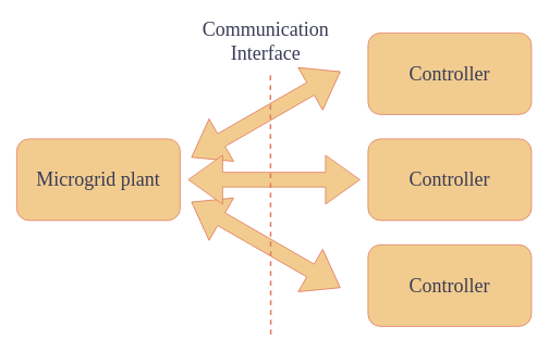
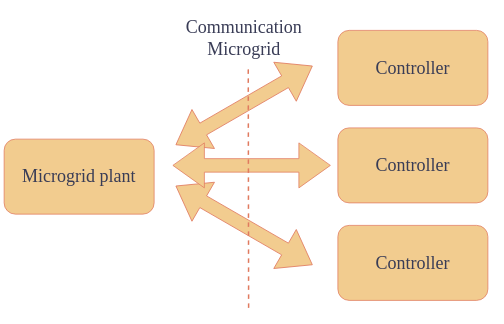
  <mxCell id="0" />
  <mxCell id="1" parent="0" />
- <mxCell id="2" value="&lt;font face=&quot;Times New Roman&quot; style=&quot;font-size: 24px;&quot;&gt;Microgrid plant&lt;/font&gt;" style="rounded=1;whiteSpace=wrap;html=1;labelBackgroundColor=none;fillColor=#F2CC8F;strokeColor=#E07A5F;fontColor=#393C56;" vertex="1" parent="1"><mxGeometry x="20" y="170" width="200" height="100" as="geometry" /></mxCell>
+ <mxCell id="2" value="&lt;font face=&quot;Times New Roman&quot; style=&quot;font-size: 24px;&quot;&gt;Microgrid plant&lt;/font&gt;" style="rounded=1;whiteSpace=wrap;html=1;labelBackgroundColor=none;fillColor=#F2CC8F;strokeColor=#E07A5F;fontColor=#393C56;" vertex="1" parent="1"><mxGeometry x="5" y="185" width="200" height="100" as="geometry" /></mxCell>
  <mxCell id="3" value="&lt;font style=&quot;font-size: 24px;&quot; face=&quot;Times New Roman&quot;&gt;Controller&lt;/font&gt;" style="rounded=1;whiteSpace=wrap;html=1;labelBackgroundColor=none;fillColor=#F2CC8F;strokeColor=#E07A5F;fontColor=#393C56;" vertex="1" parent="1"><mxGeometry x="450" y="40" width="200" height="100" as="geometry" /></mxCell>
  <mxCell id="4" value="" style="shape=doubleArrow;whiteSpace=wrap;html=1;fontFamily=Times New Roman;fontSize=24;labelBackgroundColor=none;fillColor=#F2CC8F;strokeColor=#E07A5F;fontColor=#393C56;rotation=-30;" vertex="1" parent="1"><mxGeometry x="220" y="110" width="210" height="60" as="geometry" /></mxCell>
- <mxCell id="5" value="Communication Interface" style="text;html=1;strokeColor=none;fillColor=none;align=center;verticalAlign=middle;whiteSpace=wrap;rounded=0;fontSize=24;fontFamily=Times New Roman;labelBackgroundColor=none;fontColor=#393C56;" vertex="1" parent="1"><mxGeometry x="230" y="20" width="190" height="60" as="geometry" /></mxCell>
+ <mxCell id="5" value="Communication Microgrid" style="text;html=1;strokeColor=none;fillColor=none;align=center;verticalAlign=middle;whiteSpace=wrap;rounded=0;fontSize=24;fontFamily=Times New Roman;labelBackgroundColor=none;fontColor=#393C56;" vertex="1" parent="1"><mxGeometry x="230" y="20" width="190" height="60" as="geometry" /></mxCell>
  <mxCell id="6" value="&lt;font style=&quot;font-size: 24px;&quot; face=&quot;Times New Roman&quot;&gt;Controller&lt;/font&gt;" style="rounded=1;whiteSpace=wrap;html=1;labelBackgroundColor=none;fillColor=#F2CC8F;strokeColor=#E07A5F;fontColor=#393C56;" vertex="1" parent="1"><mxGeometry x="450" y="170" width="200" height="100" as="geometry" /></mxCell>
  <mxCell id="7" value="&lt;font style=&quot;font-size: 24px;&quot; face=&quot;Times New Roman&quot;&gt;Controller&lt;/font&gt;" style="rounded=1;whiteSpace=wrap;html=1;labelBackgroundColor=none;fillColor=#F2CC8F;strokeColor=#E07A5F;fontColor=#393C56;" vertex="1" parent="1"><mxGeometry x="450" y="300" width="200" height="100" as="geometry" /></mxCell>
  <mxCell id="8" value="" style="shape=doubleArrow;whiteSpace=wrap;html=1;fontFamily=Times New Roman;fontSize=24;labelBackgroundColor=none;fillColor=#F2CC8F;strokeColor=#E07A5F;fontColor=#393C56;rotation=30;" vertex="1" parent="1"><mxGeometry x="220" y="270" width="210" height="60" as="geometry" /></mxCell>
  <mxCell id="9" value="" style="shape=doubleArrow;whiteSpace=wrap;html=1;fontFamily=Times New Roman;fontSize=24;labelBackgroundColor=none;fillColor=#F2CC8F;strokeColor=#E07A5F;fontColor=#393C56;rotation=0;" vertex="1" parent="1"><mxGeometry x="230" y="190" width="210" height="60" as="geometry" /></mxCell>
  <mxCell id="10" value="" style="endArrow=none;dashed=1;html=1;rounded=0;strokeColor=#E07A5F;fontColor=#393C56;fillColor=#F2CC8F;strokeWidth=2;" edge="1" parent="1"><mxGeometry width="50" height="50" relative="1" as="geometry"><mxPoint x="331" y="410" as="sourcePoint" /><mxPoint x="330.5" y="87" as="targetPoint" /></mxGeometry></mxCell>
